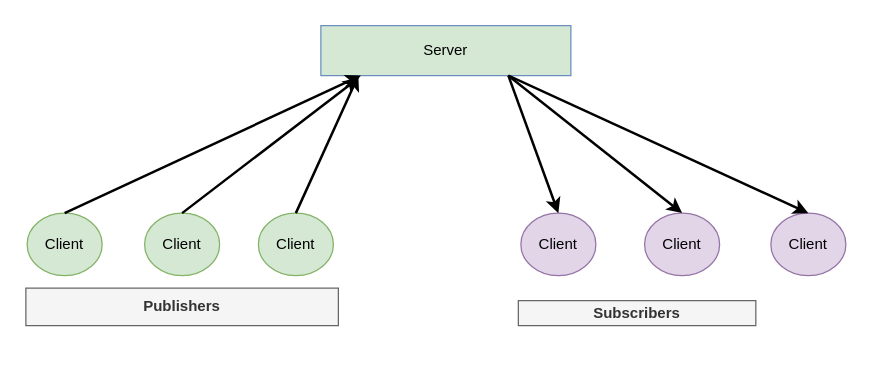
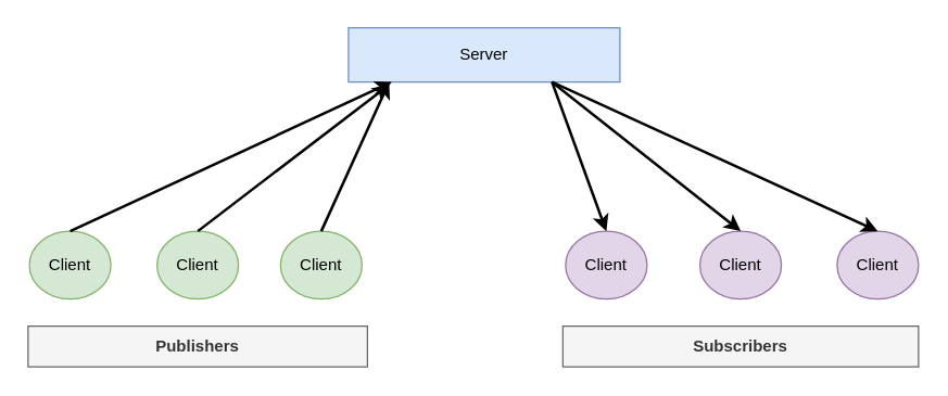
  <mxCell id="0" />
  <mxCell id="1" parent="0" />
- <mxCell id="2" value="Server" style="rounded=0;whiteSpace=wrap;html=1;fillColor=#d5e8d4;strokeColor=#6c8ebf;" vertex="1" parent="1"><mxGeometry x="256" y="20" width="200" height="40" as="geometry" /></mxCell>
+ <mxCell id="2" value="Server" style="rounded=0;whiteSpace=wrap;html=1;fillColor=#dae8fc;strokeColor=#6c8ebf;" vertex="1" parent="1"><mxGeometry x="256" y="20" width="200" height="40" as="geometry" /></mxCell>
  <mxCell id="3" value="Client" style="ellipse;whiteSpace=wrap;html=1;fillColor=#d5e8d4;strokeColor=#82b366;" vertex="1" parent="1"><mxGeometry x="21" y="170" width="60" height="50" as="geometry" /></mxCell>
  <mxCell id="4" value="Client" style="ellipse;whiteSpace=wrap;html=1;fillColor=#d5e8d4;strokeColor=#82b366;" vertex="1" parent="1"><mxGeometry x="115" y="170" width="60" height="50" as="geometry" /></mxCell>
  <mxCell id="5" value="Client" style="ellipse;whiteSpace=wrap;html=1;fillColor=#d5e8d4;strokeColor=#82b366;" vertex="1" parent="1"><mxGeometry x="206" y="170" width="60" height="50" as="geometry" /></mxCell>
  <mxCell id="6" value="Client" style="ellipse;whiteSpace=wrap;html=1;fillColor=#e1d5e7;strokeColor=#9673a6;" vertex="1" parent="1"><mxGeometry x="416" y="170" width="60" height="50" as="geometry" /></mxCell>
  <mxCell id="7" value="Client" style="ellipse;whiteSpace=wrap;html=1;fillColor=#e1d5e7;strokeColor=#9673a6;" vertex="1" parent="1"><mxGeometry x="514.99" y="170" width="60" height="50" as="geometry" /></mxCell>
  <mxCell id="8" value="Client" style="ellipse;whiteSpace=wrap;html=1;fillColor=#e1d5e7;strokeColor=#9673a6;" vertex="1" parent="1"><mxGeometry x="616" y="170" width="60" height="50" as="geometry" /></mxCell>
  <mxCell id="9" value="" style="endArrow=classic;html=1;rounded=0;entryX=0.16;entryY=1;entryDx=0;entryDy=0;entryPerimeter=0;exitX=0.5;exitY=0;exitDx=0;exitDy=0;strokeWidth=2;" edge="1" parent="1" source="3" target="2"><mxGeometry width="50" height="50" relative="1" as="geometry"><mxPoint x="86" y="170" as="sourcePoint" /><mxPoint x="136" y="120" as="targetPoint" /></mxGeometry></mxCell>
  <mxCell id="10" value="" style="endArrow=classic;html=1;rounded=0;entryX=0.15;entryY=1.05;entryDx=0;entryDy=0;entryPerimeter=0;exitX=0.5;exitY=0;exitDx=0;exitDy=0;strokeWidth=2;" edge="1" parent="1" source="4" target="2"><mxGeometry width="50" height="50" relative="1" as="geometry"><mxPoint x="156" y="170" as="sourcePoint" /><mxPoint x="326" y="60" as="targetPoint" /></mxGeometry></mxCell>
  <mxCell id="11" value="" style="endArrow=classic;html=1;rounded=0;exitX=0.5;exitY=0;exitDx=0;exitDy=0;strokeWidth=2;" edge="1" parent="1" source="5"><mxGeometry width="50" height="50" relative="1" as="geometry"><mxPoint x="256" y="180" as="sourcePoint" /><mxPoint x="286" y="60" as="targetPoint" /></mxGeometry></mxCell>
- <mxCell id="12" value="Publishers" style="text;html=1;strokeColor=#666666;fillColor=#f5f5f5;align=center;verticalAlign=middle;whiteSpace=wrap;rounded=0;fontStyle=1;fontColor=#333333;" vertex="1" parent="1"><mxGeometry x="20" y="230" width="250" height="30" as="geometry" /></mxCell>
- <mxCell id="13" value="Subscribers" style="text;html=1;strokeColor=#666666;fillColor=#f5f5f5;align=center;verticalAlign=middle;whiteSpace=wrap;rounded=0;fontStyle=1;fontColor=#333333;" vertex="1" parent="1"><mxGeometry x="413.97" y="240" width="190" height="20" as="geometry" /></mxCell>
+ <mxCell id="12" value="Publishers" style="text;html=1;strokeColor=#666666;fillColor=#f5f5f5;align=center;verticalAlign=middle;whiteSpace=wrap;rounded=0;fontStyle=1;fontColor=#333333;" vertex="1" parent="1"><mxGeometry x="20" y="240" width="250" height="30" as="geometry" /></mxCell>
+ <mxCell id="13" value="Subscribers" style="text;html=1;strokeColor=#666666;fillColor=#f5f5f5;align=center;verticalAlign=middle;whiteSpace=wrap;rounded=0;fontStyle=1;fontColor=#333333;" vertex="1" parent="1"><mxGeometry x="413.97" y="240" width="262.03" height="30" as="geometry" /></mxCell>
  <mxCell id="14" value="" style="endArrow=classic;html=1;rounded=0;entryX=0.5;entryY=0;entryDx=0;entryDy=0;exitX=0.75;exitY=1;exitDx=0;exitDy=0;strokeWidth=2;" edge="1" parent="1" source="2" target="8"><mxGeometry width="50" height="50" relative="1" as="geometry"><mxPoint x="476" y="30" as="sourcePoint" /><mxPoint x="691" y="160" as="targetPoint" /></mxGeometry></mxCell>
  <mxCell id="15" value="" style="endArrow=classic;html=1;rounded=0;entryX=0.5;entryY=0;entryDx=0;entryDy=0;exitX=0.75;exitY=1;exitDx=0;exitDy=0;strokeWidth=2;" edge="1" parent="1" source="2" target="6"><mxGeometry width="50" height="50" relative="1" as="geometry"><mxPoint x="465" y="100" as="sourcePoint" /><mxPoint x="465" y="187" as="targetPoint" /></mxGeometry></mxCell>
  <mxCell id="16" value="" style="endArrow=classic;html=1;rounded=0;entryX=0.5;entryY=0;entryDx=0;entryDy=0;exitX=0.75;exitY=1;exitDx=0;exitDy=0;strokeWidth=2;" edge="1" parent="1" source="2" target="7"><mxGeometry width="50" height="50" relative="1" as="geometry"><mxPoint x="446" y="90" as="sourcePoint" /><mxPoint x="564" y="220" as="targetPoint" /></mxGeometry></mxCell>
